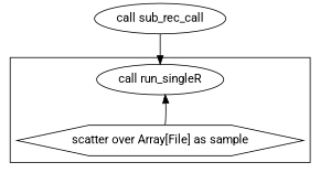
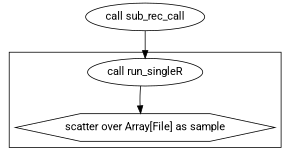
  digraph {
    compound=true
    fontname=Roboto
    node [fontname=Roboto]
    edge [fontname=Roboto]
    n1 [label="call run_singleR"]
    n2 [label="scatter over Array[File] as sample" shape=hexagon]
    n3 [label="call sub_rec_call"]
    subgraph cluster_1 {
      fillcolor=white
      style="filled,solid"
      n1
      n2
    }
-   n2 -> n1
+   n1 -> n2
    n3 -> n1
  }
